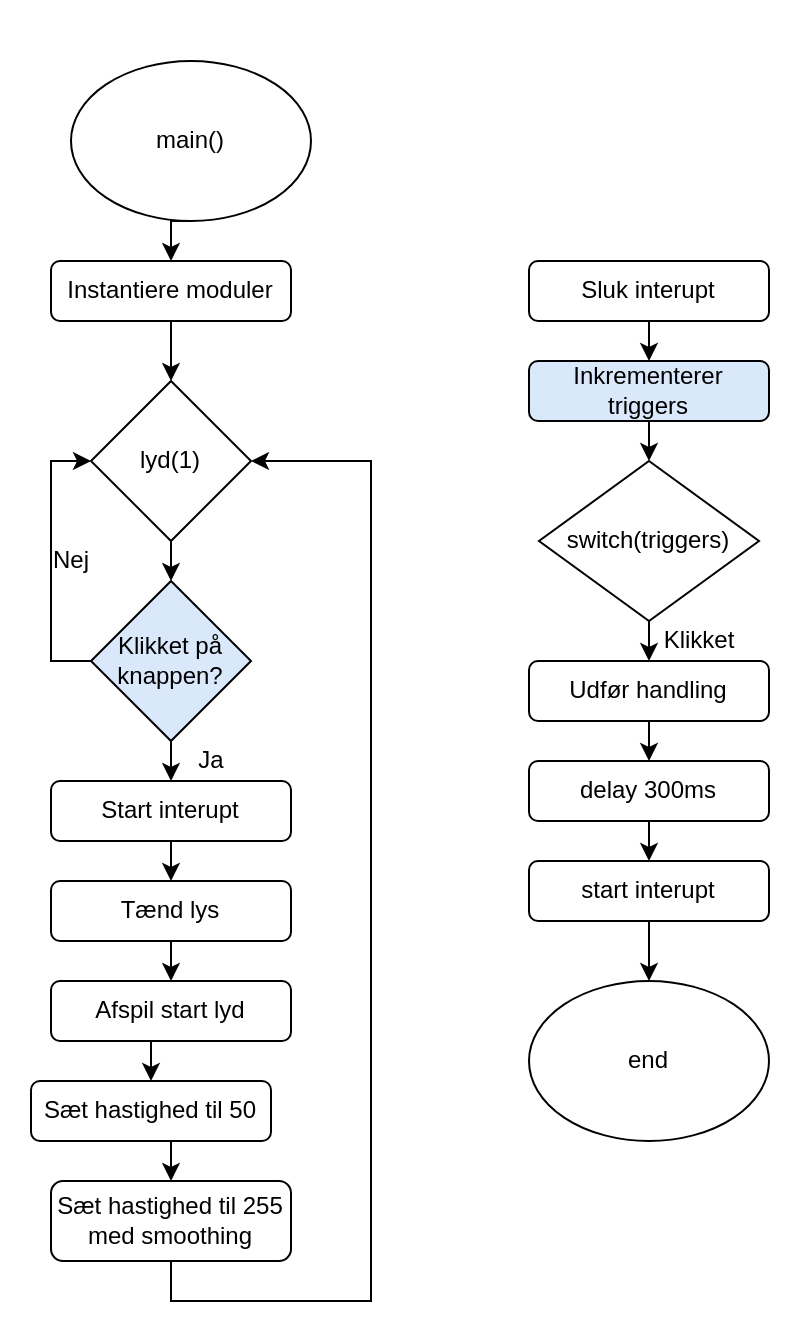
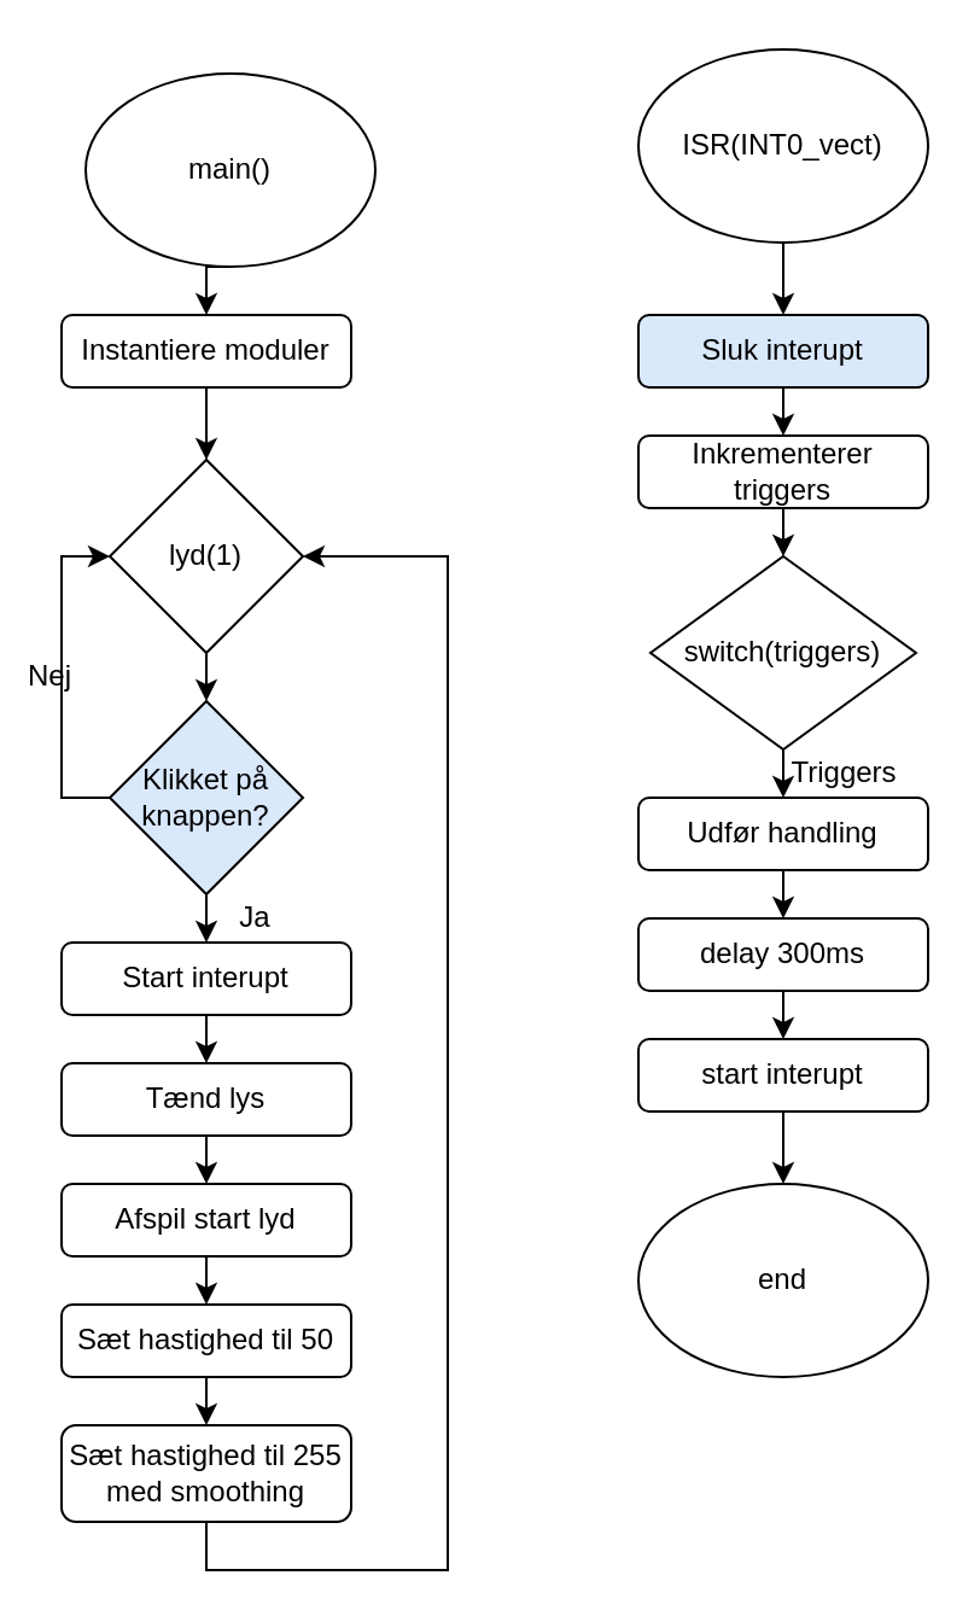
  <mxCell id="0" />
  <mxCell id="1" parent="0" />
  <mxCell id="2" style="edgeStyle=orthogonalEdgeStyle;rounded=0;orthogonalLoop=1;jettySize=auto;html=1;exitX=0.5;exitY=1;exitDx=0;exitDy=0;entryX=0.5;entryY=0;entryDx=0;entryDy=0;" edge="1" parent="1" source="3" target="5"><mxGeometry relative="1" as="geometry" /></mxCell>
  <mxCell id="3" value="main()" style="ellipse;whiteSpace=wrap;html=1;" vertex="1" parent="1"><mxGeometry x="35" y="30" width="120" height="80" as="geometry" /></mxCell>
  <mxCell id="4" style="edgeStyle=orthogonalEdgeStyle;rounded=0;orthogonalLoop=1;jettySize=auto;html=1;exitX=0.5;exitY=1;exitDx=0;exitDy=0;entryX=0.5;entryY=0;entryDx=0;entryDy=0;" edge="1" parent="1" source="5" target="7"><mxGeometry relative="1" as="geometry" /></mxCell>
  <mxCell id="5" value="Instantiere moduler" style="rounded=1;whiteSpace=wrap;html=1;" vertex="1" parent="1"><mxGeometry x="25" y="130" width="120" height="30" as="geometry" /></mxCell>
  <mxCell id="6" style="edgeStyle=orthogonalEdgeStyle;rounded=0;orthogonalLoop=1;jettySize=auto;html=1;exitX=0.5;exitY=1;exitDx=0;exitDy=0;entryX=0.5;entryY=0;entryDx=0;entryDy=0;" edge="1" parent="1" source="7" target="10"><mxGeometry relative="1" as="geometry" /></mxCell>
  <mxCell id="7" value="lyd(1)" style="rhombus;whiteSpace=wrap;html=1;" vertex="1" parent="1"><mxGeometry x="45" y="190" width="80" height="80" as="geometry" /></mxCell>
  <mxCell id="8" style="edgeStyle=orthogonalEdgeStyle;rounded=0;orthogonalLoop=1;jettySize=auto;html=1;exitX=0;exitY=0.5;exitDx=0;exitDy=0;entryX=0;entryY=0.5;entryDx=0;entryDy=0;" edge="1" parent="1" source="10" target="7"><mxGeometry relative="1" as="geometry" /></mxCell>
  <mxCell id="9" style="edgeStyle=orthogonalEdgeStyle;rounded=0;orthogonalLoop=1;jettySize=auto;html=1;exitX=0.5;exitY=1;exitDx=0;exitDy=0;entryX=0.5;entryY=0;entryDx=0;entryDy=0;" edge="1" parent="1" source="10" target="12"><mxGeometry relative="1" as="geometry" /></mxCell>
  <mxCell id="10" value="Klikket på knappen?" style="rhombus;whiteSpace=wrap;html=1;fillColor=#dae8fc;" vertex="1" parent="1"><mxGeometry x="45" y="290" width="80" height="80" as="geometry" /></mxCell>
  <mxCell id="11" style="edgeStyle=orthogonalEdgeStyle;rounded=0;orthogonalLoop=1;jettySize=auto;html=1;exitX=0.5;exitY=1;exitDx=0;exitDy=0;entryX=0.5;entryY=0;entryDx=0;entryDy=0;" edge="1" parent="1" source="12" target="14"><mxGeometry relative="1" as="geometry" /></mxCell>
  <mxCell id="12" value="Start interupt" style="rounded=1;whiteSpace=wrap;html=1;" vertex="1" parent="1"><mxGeometry x="25" y="390" width="120" height="30" as="geometry" /></mxCell>
  <mxCell id="13" style="edgeStyle=orthogonalEdgeStyle;rounded=0;orthogonalLoop=1;jettySize=auto;html=1;exitX=0.5;exitY=1;exitDx=0;exitDy=0;entryX=0.5;entryY=0;entryDx=0;entryDy=0;" edge="1" parent="1" source="14" target="16"><mxGeometry relative="1" as="geometry" /></mxCell>
  <mxCell id="14" value="Tænd lys" style="rounded=1;whiteSpace=wrap;html=1;" vertex="1" parent="1"><mxGeometry x="25" y="440" width="120" height="30" as="geometry" /></mxCell>
  <mxCell id="15" style="edgeStyle=orthogonalEdgeStyle;rounded=0;orthogonalLoop=1;jettySize=auto;html=1;exitX=0.5;exitY=1;exitDx=0;exitDy=0;entryX=0.5;entryY=0;entryDx=0;entryDy=0;" edge="1" parent="1" source="16" target="18"><mxGeometry relative="1" as="geometry" /></mxCell>
  <mxCell id="16" value="Afspil start lyd" style="rounded=1;whiteSpace=wrap;html=1;" vertex="1" parent="1"><mxGeometry x="25" y="490" width="120" height="30" as="geometry" /></mxCell>
  <mxCell id="17" style="edgeStyle=orthogonalEdgeStyle;rounded=0;orthogonalLoop=1;jettySize=auto;html=1;exitX=0.5;exitY=1;exitDx=0;exitDy=0;entryX=0.5;entryY=0;entryDx=0;entryDy=0;" edge="1" parent="1" source="18" target="20"><mxGeometry relative="1" as="geometry" /></mxCell>
- <mxCell id="18" value="Sæt hastighed til 50" style="rounded=1;whiteSpace=wrap;html=1;" vertex="1" parent="1"><mxGeometry x="15" y="540" width="120" height="30" as="geometry" /></mxCell>
+ <mxCell id="18" value="Sæt hastighed til 50" style="rounded=1;whiteSpace=wrap;html=1;" vertex="1" parent="1"><mxGeometry x="25" y="540" width="120" height="30" as="geometry" /></mxCell>
  <mxCell id="19" style="edgeStyle=orthogonalEdgeStyle;rounded=0;orthogonalLoop=1;jettySize=auto;html=1;exitX=0.5;exitY=1;exitDx=0;exitDy=0;entryX=1;entryY=0.5;entryDx=0;entryDy=0;" edge="1" parent="1" source="20" target="7"><mxGeometry relative="1" as="geometry"><Array as="points"><mxPoint x="85" y="650" /><mxPoint x="185" y="650" /><mxPoint x="185" y="230" /></Array></mxGeometry></mxCell>
  <mxCell id="20" value="Sæt hastighed til 255 med smoothing" style="rounded=1;whiteSpace=wrap;html=1;" vertex="1" parent="1"><mxGeometry x="25" y="590" width="120" height="40" as="geometry" /></mxCell>
- <mxCell id="21" value="Nej" style="text;html=1;align=center;verticalAlign=middle;resizable=0;points=[];autosize=1;strokeColor=none;fillColor=none;" vertex="1" parent="1"><mxGeometry x="20" y="270" width="30" height="20" as="geometry" /></mxCell>
+ <mxCell id="21" value="Nej" style="text;html=1;align=center;verticalAlign=middle;resizable=0;points=[];autosize=1;strokeColor=none;fillColor=none;" vertex="1" parent="1"><mxGeometry x="5" y="270" width="30" height="20" as="geometry" /></mxCell>
  <mxCell id="22" value="Ja" style="text;html=1;align=center;verticalAlign=middle;resizable=0;points=[];autosize=1;strokeColor=none;fillColor=none;" vertex="1" parent="1"><mxGeometry x="90" y="370" width="30" height="20" as="geometry" /></mxCell>
+ <mxCell id="23" style="edgeStyle=orthogonalEdgeStyle;rounded=0;orthogonalLoop=1;jettySize=auto;html=1;exitX=0.5;exitY=1;exitDx=0;exitDy=0;entryX=0.5;entryY=0;entryDx=0;entryDy=0;" edge="1" parent="1" source="24" target="26"><mxGeometry relative="1" as="geometry" /></mxCell>
+ <mxCell id="24" value="ISR(INT0_vect)" style="ellipse;whiteSpace=wrap;html=1;" vertex="1" parent="1"><mxGeometry x="264" y="20" width="120" height="80" as="geometry" /></mxCell>
  <mxCell id="25" style="edgeStyle=orthogonalEdgeStyle;rounded=0;orthogonalLoop=1;jettySize=auto;html=1;exitX=0.5;exitY=1;exitDx=0;exitDy=0;entryX=0.5;entryY=0;entryDx=0;entryDy=0;" edge="1" parent="1" source="26" target="28"><mxGeometry relative="1" as="geometry" /></mxCell>
- <mxCell id="26" value="Sluk interupt" style="rounded=1;whiteSpace=wrap;html=1;" vertex="1" parent="1"><mxGeometry x="264" y="130" width="120" height="30" as="geometry" /></mxCell>
+ <mxCell id="26" value="Sluk interupt" style="rounded=1;whiteSpace=wrap;html=1;fillColor=#dae8fc;" vertex="1" parent="1"><mxGeometry x="264" y="130" width="120" height="30" as="geometry" /></mxCell>
  <mxCell id="27" style="edgeStyle=orthogonalEdgeStyle;rounded=0;orthogonalLoop=1;jettySize=auto;html=1;exitX=0.5;exitY=1;exitDx=0;exitDy=0;entryX=0.5;entryY=0;entryDx=0;entryDy=0;" edge="1" parent="1" source="28" target="30"><mxGeometry relative="1" as="geometry" /></mxCell>
- <mxCell id="28" value="Inkrementerer triggers" style="rounded=1;whiteSpace=wrap;html=1;fillColor=#dae8fc;" vertex="1" parent="1"><mxGeometry x="264" y="180" width="120" height="30" as="geometry" /></mxCell>
+ <mxCell id="28" value="Inkrementerer triggers" style="rounded=1;whiteSpace=wrap;html=1;" vertex="1" parent="1"><mxGeometry x="264" y="180" width="120" height="30" as="geometry" /></mxCell>
  <mxCell id="29" style="edgeStyle=orthogonalEdgeStyle;rounded=0;orthogonalLoop=1;jettySize=auto;html=1;exitX=0.5;exitY=1;exitDx=0;exitDy=0;entryX=0.5;entryY=0;entryDx=0;entryDy=0;" edge="1" parent="1" source="30" target="32"><mxGeometry relative="1" as="geometry" /></mxCell>
  <mxCell id="30" value="switch(triggers)" style="rhombus;whiteSpace=wrap;html=1;" vertex="1" parent="1"><mxGeometry x="269" y="230" width="110" height="80" as="geometry" /></mxCell>
  <mxCell id="31" style="edgeStyle=orthogonalEdgeStyle;rounded=0;orthogonalLoop=1;jettySize=auto;html=1;exitX=0.5;exitY=1;exitDx=0;exitDy=0;entryX=0.5;entryY=0;entryDx=0;entryDy=0;" edge="1" parent="1" source="32" target="35"><mxGeometry relative="1" as="geometry" /></mxCell>
  <mxCell id="32" value="Udfør handling " style="rounded=1;whiteSpace=wrap;html=1;" vertex="1" parent="1"><mxGeometry x="264" y="330" width="120" height="30" as="geometry" /></mxCell>
- <mxCell id="33" value="&lt;div&gt;Klikket&lt;/div&gt;" style="text;html=1;align=center;verticalAlign=middle;resizable=0;points=[];autosize=1;strokeColor=none;fillColor=none;" vertex="1" parent="1"><mxGeometry x="319" y="310" width="60" height="20" as="geometry" /></mxCell>
+ <mxCell id="33" value="&lt;div&gt;Triggers&lt;/div&gt;" style="text;html=1;align=center;verticalAlign=middle;resizable=0;points=[];autosize=1;strokeColor=none;fillColor=none;" vertex="1" parent="1"><mxGeometry x="319" y="310" width="60" height="20" as="geometry" /></mxCell>
  <mxCell id="34" style="edgeStyle=orthogonalEdgeStyle;rounded=0;orthogonalLoop=1;jettySize=auto;html=1;exitX=0.5;exitY=1;exitDx=0;exitDy=0;entryX=0.5;entryY=0;entryDx=0;entryDy=0;" edge="1" parent="1" source="35" target="37"><mxGeometry relative="1" as="geometry" /></mxCell>
  <mxCell id="35" value="delay 300ms" style="rounded=1;whiteSpace=wrap;html=1;" vertex="1" parent="1"><mxGeometry x="264" y="380" width="120" height="30" as="geometry" /></mxCell>
  <mxCell id="36" style="edgeStyle=orthogonalEdgeStyle;rounded=0;orthogonalLoop=1;jettySize=auto;html=1;exitX=0.5;exitY=1;exitDx=0;exitDy=0;entryX=0.5;entryY=0;entryDx=0;entryDy=0;" edge="1" parent="1" source="37" target="38"><mxGeometry relative="1" as="geometry" /></mxCell>
  <mxCell id="37" value="start interupt" style="rounded=1;whiteSpace=wrap;html=1;" vertex="1" parent="1"><mxGeometry x="264" y="430" width="120" height="30" as="geometry" /></mxCell>
  <mxCell id="38" value="end" style="ellipse;whiteSpace=wrap;html=1;" vertex="1" parent="1"><mxGeometry x="264" y="490" width="120" height="80" as="geometry" /></mxCell>
